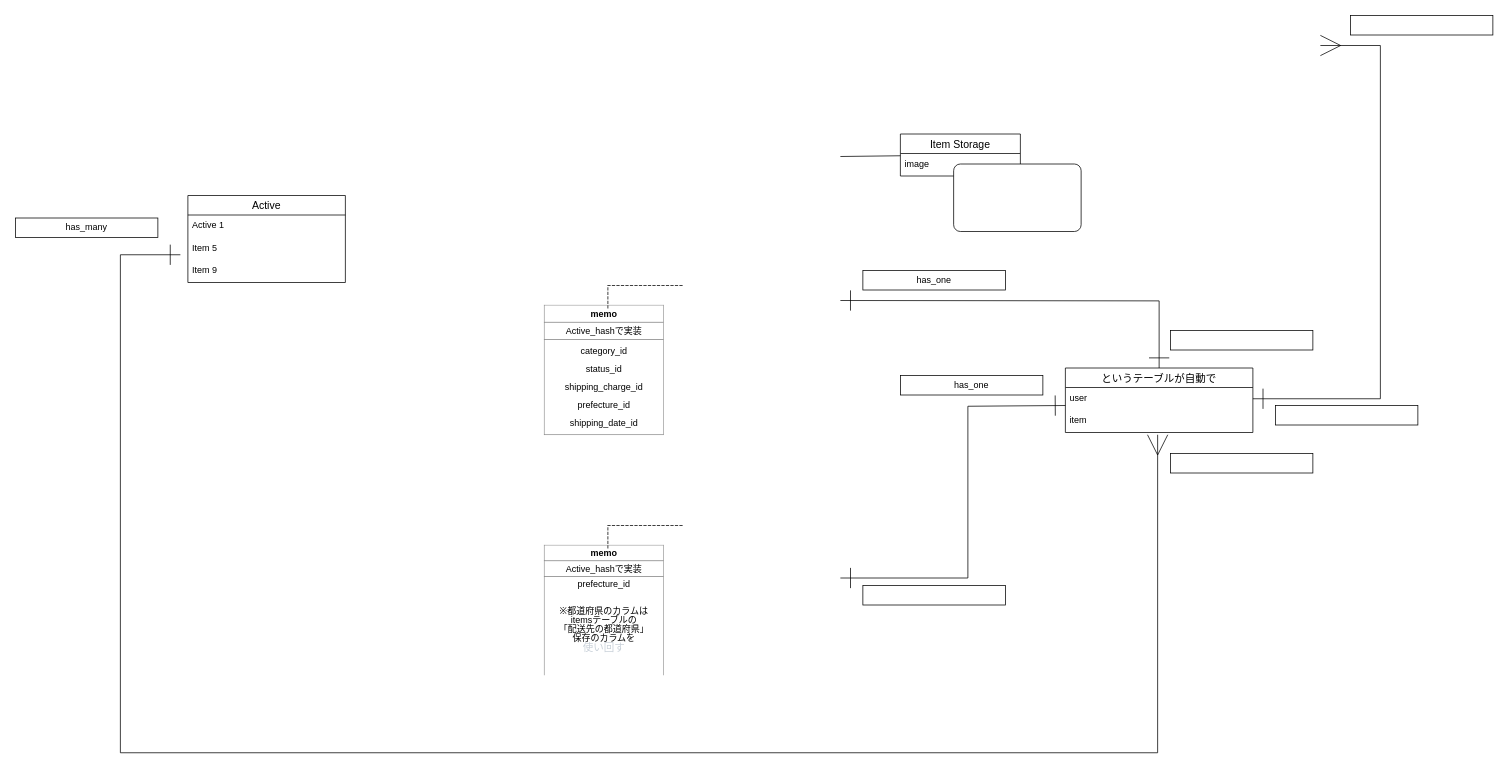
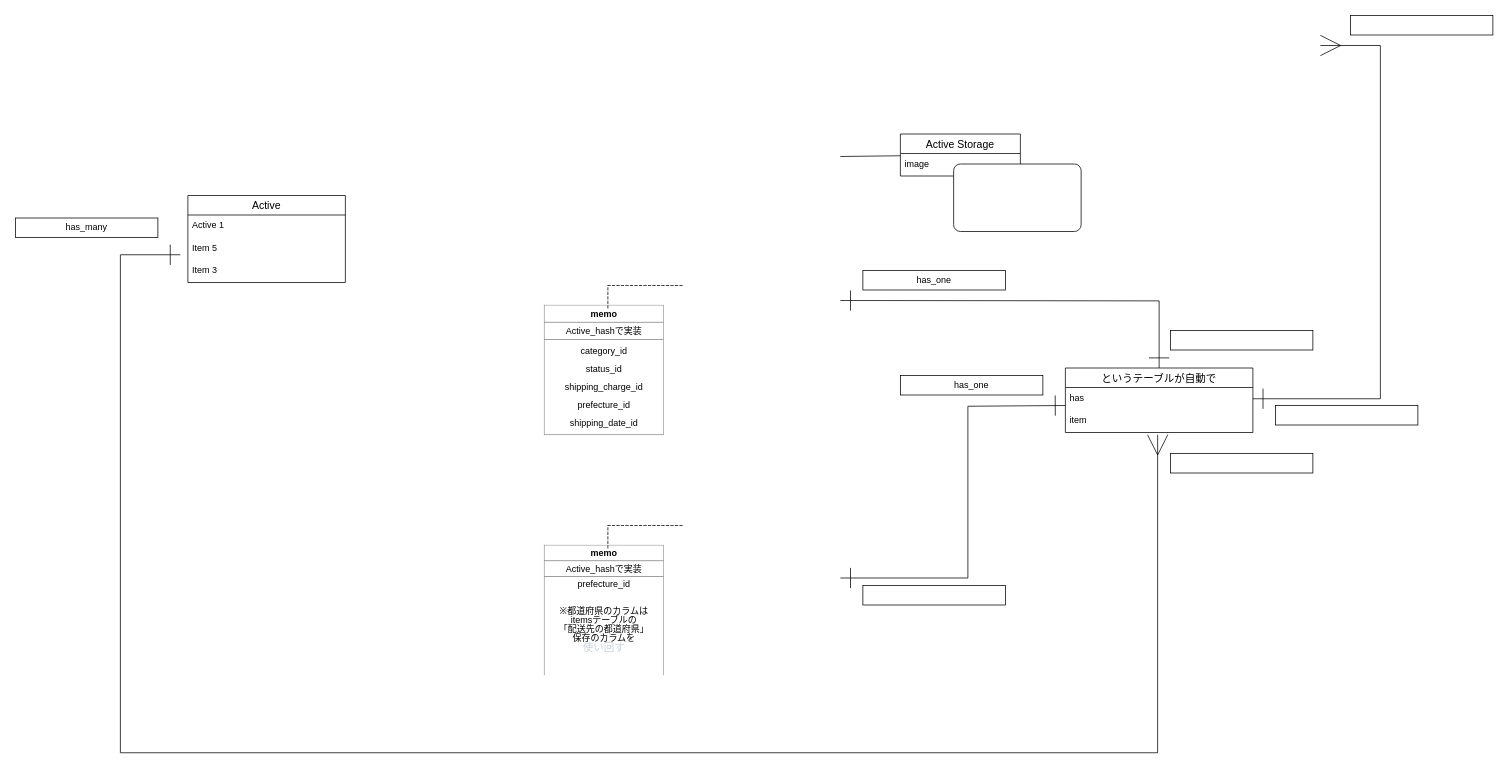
  <mxCell id="0" />
  <mxCell id="1" parent="0" />
  <mxCell id="2" value="Active" style="swimlane;fontStyle=0;childLayout=stackLayout;horizontal=1;startSize=26;horizontalStack=0;resizeParent=1;resizeParentMax=0;resizeLast=0;collapsible=1;marginBottom=0;align=center;fontSize=14;" parent="1" vertex="1"><mxGeometry x="250" y="260" width="210" height="116" as="geometry"><mxRectangle x="50" y="170" width="50" height="26" as="alternateBounds" /></mxGeometry></mxCell>
  <mxCell id="3" value="Active 1" style="text;strokeColor=none;fillColor=none;spacingLeft=4;spacingRight=4;overflow=hidden;rotatable=0;points=[[0,0.5],[1,0.5]];portConstraint=eastwest;fontSize=12;" parent="2" vertex="1"><mxGeometry y="26" width="210" height="30" as="geometry" /></mxCell>
  <mxCell id="4" value="Item 5" style="text;strokeColor=none;fillColor=none;spacingLeft=4;spacingRight=4;overflow=hidden;rotatable=0;points=[[0,0.5],[1,0.5]];portConstraint=eastwest;fontSize=12;" parent="2" vertex="1"><mxGeometry y="56" width="210" height="30" as="geometry" /></mxCell>
- <mxCell id="5" value="Item 9" style="text;strokeColor=none;fillColor=none;spacingLeft=4;spacingRight=4;overflow=hidden;rotatable=0;points=[[0,0.5],[1,0.5]];portConstraint=eastwest;fontSize=12;" parent="2" vertex="1"><mxGeometry y="86" width="210" height="30" as="geometry" /></mxCell>
+ <mxCell id="5" value="Item 3" style="text;strokeColor=none;fillColor=none;spacingLeft=4;spacingRight=4;overflow=hidden;rotatable=0;points=[[0,0.5],[1,0.5]];portConstraint=eastwest;fontSize=12;" parent="2" vertex="1"><mxGeometry y="86" width="210" height="30" as="geometry" /></mxCell>
  <mxCell id="6" value="" style="endArrow=none;html=1;rounded=0;" edge="1" parent="1" target="7"><mxGeometry relative="1" as="geometry"><mxPoint x="1120" y="208" as="sourcePoint" /><mxPoint x="1280" y="208" as="targetPoint" /></mxGeometry></mxCell>
- <mxCell id="7" value="Item Storage" style="swimlane;fontStyle=0;childLayout=stackLayout;horizontal=1;startSize=26;horizontalStack=0;resizeParent=1;resizeParentMax=0;resizeLast=0;collapsible=1;marginBottom=0;align=center;fontSize=14;" vertex="1" parent="1"><mxGeometry x="1200" y="178" width="160" height="56" as="geometry" /></mxCell>
+ <mxCell id="7" value="Active Storage" style="swimlane;fontStyle=0;childLayout=stackLayout;horizontal=1;startSize=26;horizontalStack=0;resizeParent=1;resizeParentMax=0;resizeLast=0;collapsible=1;marginBottom=0;align=center;fontSize=14;" vertex="1" parent="1"><mxGeometry x="1200" y="178" width="160" height="56" as="geometry" /></mxCell>
  <mxCell id="8" value="image" style="text;strokeColor=none;fillColor=none;spacingLeft=4;spacingRight=4;overflow=hidden;rotatable=0;points=[[0,0.5],[1,0.5]];portConstraint=eastwest;fontSize=12;" vertex="1" parent="7"><mxGeometry y="26" width="160" height="30" as="geometry" /></mxCell>
  <mxCell id="9" value="&lt;p class=&quot;p1&quot; style=&quot;margin: 0px ; font-stretch: normal ; line-height: normal ; font-family: &amp;#34;times&amp;#34; ; background-color: rgba(255 , 255 , 255 , 0)&quot;&gt;&lt;font color=&quot;#ffffff&quot;&gt;&lt;span class=&quot;s1&quot;&gt;active_storage_blobs&lt;/span&gt;&lt;/font&gt;&lt;/p&gt;&lt;p class=&quot;p1&quot; style=&quot;margin: 0px ; font-stretch: normal ; line-height: normal ; font-family: &amp;#34;times&amp;#34; ; background-color: rgba(255 , 255 , 255 , 0)&quot;&gt;&lt;font color=&quot;#ffffff&quot;&gt;&lt;span class=&quot;s2&quot; style=&quot;font-stretch: normal ; line-height: normal ; font-family: &amp;#34;helvetica&amp;#34;&quot;&gt;&amp;nbsp;&lt;/span&gt;&lt;span class=&quot;s3&quot; style=&quot;font-stretch: normal ; line-height: normal ; font-family: &amp;#34;hiragino sans&amp;#34;&quot;&gt;と&lt;/span&gt;&lt;span class=&quot;s2&quot; style=&quot;font-stretch: normal ; line-height: normal ; font-family: &amp;#34;helvetica&amp;#34;&quot;&gt;&amp;nbsp;&lt;/span&gt;&lt;/font&gt;&lt;/p&gt;&lt;p class=&quot;p1&quot; style=&quot;margin: 0px ; font-stretch: normal ; line-height: normal ; font-family: &amp;#34;times&amp;#34; ; background-color: rgba(255 , 255 , 255 , 0)&quot;&gt;&lt;font color=&quot;#ffffff&quot;&gt;&lt;span class=&quot;s1&quot;&gt;active_storage_attachments&lt;/span&gt;&lt;span class=&quot;s2&quot; style=&quot;font-stretch: normal ; line-height: normal ; font-family: &amp;#34;helvetica&amp;#34;&quot;&gt;&amp;nbsp;&lt;/span&gt;&lt;/font&gt;&lt;/p&gt;&lt;p class=&quot;p1&quot; style=&quot;margin: 0px ; font-stretch: normal ; line-height: normal ; font-family: &amp;#34;times&amp;#34; ; background-color: rgba(255 , 255 , 255 , 0)&quot;&gt;&lt;font color=&quot;#ffffff&quot;&gt;&lt;span class=&quot;s3&quot; style=&quot;font-stretch: normal ; line-height: normal ; font-family: &amp;#34;hiragino sans&amp;#34;&quot;&gt;というテーブルが自動で&lt;/span&gt;&lt;/font&gt;&lt;/p&gt;&lt;p class=&quot;p1&quot; style=&quot;margin: 0px ; font-stretch: normal ; line-height: normal ; font-family: &amp;#34;times&amp;#34; ; background-color: rgba(255 , 255 , 255 , 0)&quot;&gt;&lt;font color=&quot;#ffffff&quot;&gt;&lt;span class=&quot;s3&quot; style=&quot;font-stretch: normal ; line-height: normal ; font-family: &amp;#34;hiragino sans&amp;#34;&quot;&gt;生成される&lt;/span&gt;&lt;/font&gt;&lt;/p&gt;" style="rounded=1;arcSize=10;whiteSpace=wrap;html=1;align=center;" vertex="1" parent="1"><mxGeometry x="1271" y="218" width="170" height="90" as="geometry" /></mxCell>
  <mxCell id="10" value="というテーブルが自動で" style="swimlane;fontStyle=0;childLayout=stackLayout;horizontal=1;startSize=26;horizontalStack=0;resizeParent=1;resizeParentMax=0;resizeLast=0;collapsible=1;marginBottom=0;align=center;fontSize=14;" vertex="1" parent="1"><mxGeometry x="1420" y="490" width="250" height="86" as="geometry" /></mxCell>
- <mxCell id="11" value="user" style="text;strokeColor=none;fillColor=none;spacingLeft=4;spacingRight=4;overflow=hidden;rotatable=0;points=[[0,0.5],[1,0.5]];portConstraint=eastwest;fontSize=12;" vertex="1" parent="10"><mxGeometry y="26" width="250" height="30" as="geometry" /></mxCell>
+ <mxCell id="11" value="has" style="text;strokeColor=none;fillColor=none;spacingLeft=4;spacingRight=4;overflow=hidden;rotatable=0;points=[[0,0.5],[1,0.5]];portConstraint=eastwest;fontSize=12;" vertex="1" parent="10"><mxGeometry y="26" width="250" height="30" as="geometry" /></mxCell>
  <mxCell id="12" value="item" style="text;strokeColor=none;fillColor=none;spacingLeft=4;spacingRight=4;overflow=hidden;rotatable=0;points=[[0,0.5],[1,0.5]];portConstraint=eastwest;fontSize=12;" vertex="1" parent="10"><mxGeometry y="56" width="250" height="30" as="geometry" /></mxCell>
  <mxCell id="13" value="" style="endArrow=ERone;html=1;rounded=0;edgeStyle=orthogonalEdgeStyle;startArrow=ERmany;startFill=0;endSize=25;startSize=25;endFill=0;" edge="1" parent="1"><mxGeometry relative="1" as="geometry"><mxPoint x="1543" y="579" as="sourcePoint" /><mxPoint x="240" y="339" as="targetPoint" /><Array as="points"><mxPoint x="1543" y="1003" /><mxPoint x="160" y="1003" /><mxPoint x="160" y="339" /></Array></mxGeometry></mxCell>
  <mxCell id="14" value="" style="endArrow=ERone;html=1;rounded=0;startSize=25;endSize=25;edgeStyle=orthogonalEdgeStyle;entryX=0.5;entryY=0;entryDx=0;entryDy=0;startArrow=ERone;startFill=0;endFill=0;" edge="1" parent="1" target="10"><mxGeometry relative="1" as="geometry"><mxPoint x="1120" y="400" as="sourcePoint" /><mxPoint x="1540" y="400" as="targetPoint" /></mxGeometry></mxCell>
  <mxCell id="15" value="&lt;pre style=&quot;box-sizing: border-box ; margin-top: 0px ; margin-bottom: 0px ; padding: 5px 10px ; border-radius: 0px ; border: none ; letter-spacing: 1.495px&quot;&gt;&lt;span class=&quot;n&quot;&gt;&lt;font face=&quot;Helvetica&quot; color=&quot;#ffffff&quot;&gt;belongs_to&lt;/font&gt;&lt;/span&gt;&lt;/pre&gt;" style="whiteSpace=wrap;html=1;align=center;" vertex="1" parent="1"><mxGeometry x="1560" y="440" width="190" height="26" as="geometry" /></mxCell>
  <mxCell id="16" value="&lt;pre style=&quot;box-sizing: border-box ; margin-top: 0px ; margin-bottom: 0px ; padding: 5px 10px ; border-radius: 0px ; border: none ; letter-spacing: 1.495px&quot;&gt;&lt;span class=&quot;n&quot;&gt;&lt;font face=&quot;Helvetica&quot; color=&quot;#ffffff&quot;&gt;belongs_to&lt;/font&gt;&lt;/span&gt;&lt;/pre&gt;" style="whiteSpace=wrap;html=1;align=center;" vertex="1" parent="1"><mxGeometry x="1560" y="604" width="190" height="26" as="geometry" /></mxCell>
  <mxCell id="17" value="&lt;pre style=&quot;box-sizing: border-box ; margin-top: 0px ; margin-bottom: 0px ; padding: 5px 10px ; border-radius: 0px ; border: none ; letter-spacing: 1.495px&quot;&gt;&lt;span style=&quot;font-family: &amp;#34;helvetica&amp;#34; ; letter-spacing: normal&quot;&gt;has_many&lt;/span&gt;&lt;br&gt;&lt;/pre&gt;" style="whiteSpace=wrap;html=1;align=center;" vertex="1" parent="1"><mxGeometry x="20" y="290" width="190" height="26" as="geometry" /></mxCell>
  <mxCell id="18" value="has_one" style="whiteSpace=wrap;html=1;align=center;" vertex="1" parent="1"><mxGeometry x="1150" y="360" width="190" height="26" as="geometry" /></mxCell>
  <mxCell id="19" value="&lt;table border=&quot;1&quot; width=&quot;100%&quot; cellpadding=&quot;4&quot; style=&quot;width: 100% ; height: 100% ; border-collapse: collapse&quot;&gt;&lt;tbody style=&quot;line-height: 100%&quot;&gt;&lt;tr&gt;&lt;th align=&quot;center&quot;&gt;&lt;b&gt;memo&lt;/b&gt;&lt;/th&gt;&lt;/tr&gt;&lt;tr&gt;&lt;td align=&quot;center&quot;&gt;Active_hashで実装&lt;br&gt;&lt;/td&gt;&lt;/tr&gt;&lt;tr&gt;&lt;td align=&quot;center&quot;&gt;category_id&lt;br&gt;&lt;br&gt;status_id&lt;br&gt;&lt;br&gt;shipping_charge_id&lt;br&gt;&lt;br&gt;prefecture_id&lt;br&gt;&lt;br&gt;shipping_date_id&lt;br&gt;&lt;/td&gt;&lt;/tr&gt;&lt;/tbody&gt;&lt;/table&gt;" style="text;html=1;strokeColor=none;fillColor=none;overflow=fill;" vertex="1" parent="1"><mxGeometry x="725" y="406" width="160" height="174" as="geometry" /></mxCell>
  <mxCell id="20" value="" style="shape=partialRectangle;whiteSpace=wrap;html=1;bottom=0;right=0;fillColor=none;strokeColor=none;dashed=1;" vertex="1" parent="1"><mxGeometry x="810" y="386" width="100" height="14" as="geometry" /></mxCell>
  <mxCell id="21" value="" style="shape=partialRectangle;whiteSpace=wrap;html=1;bottom=0;right=0;fillColor=none;dashed=1;" vertex="1" parent="1"><mxGeometry x="810" y="380" width="100" height="30" as="geometry" /></mxCell>
  <mxCell id="22" value="" style="endArrow=ERone;html=1;rounded=0;startSize=25;endSize=25;startArrow=ERone;startFill=0;endFill=0;" edge="1" parent="1"><mxGeometry relative="1" as="geometry"><mxPoint x="1120" y="770" as="sourcePoint" /><mxPoint x="1420" y="540" as="targetPoint" /><Array as="points"><mxPoint x="1290" y="770" /><mxPoint x="1290" y="541" /></Array></mxGeometry></mxCell>
  <mxCell id="23" value="has_one" style="whiteSpace=wrap;html=1;align=center;" vertex="1" parent="1"><mxGeometry x="1200" y="500" width="190" height="26" as="geometry" /></mxCell>
  <mxCell id="24" value="&lt;pre style=&quot;box-sizing: border-box ; margin-top: 0px ; margin-bottom: 0px ; padding: 5px 10px ; border-radius: 0px ; border: none ; letter-spacing: 1.495px&quot;&gt;&lt;span class=&quot;n&quot;&gt;&lt;font face=&quot;Helvetica&quot; color=&quot;#ffffff&quot;&gt;belongs_to&lt;/font&gt;&lt;/span&gt;&lt;/pre&gt;" style="whiteSpace=wrap;html=1;align=center;" vertex="1" parent="1"><mxGeometry x="1150" y="780" width="190" height="26" as="geometry" /></mxCell>
  <mxCell id="25" value="" style="endArrow=ERone;html=1;rounded=0;startSize=25;endSize=25;entryX=1;entryY=0.5;entryDx=0;entryDy=0;startArrow=ERmany;startFill=0;endFill=0;" edge="1" parent="1" target="11"><mxGeometry relative="1" as="geometry"><mxPoint x="1760" y="60" as="sourcePoint" /><mxPoint x="1840" y="530" as="targetPoint" /><Array as="points"><mxPoint x="1840" y="60" /><mxPoint x="1840" y="531" /></Array></mxGeometry></mxCell>
  <mxCell id="26" value="&lt;pre style=&quot;box-sizing: border-box ; margin-top: 0px ; margin-bottom: 0px ; padding: 5px 10px ; border-radius: 0px ; border: none ; letter-spacing: 1.495px&quot;&gt;&lt;span class=&quot;n&quot;&gt;&lt;font face=&quot;Helvetica&quot; color=&quot;#ffffff&quot;&gt;belongs_to&lt;/font&gt;&lt;/span&gt;&lt;/pre&gt;" style="whiteSpace=wrap;html=1;align=center;" vertex="1" parent="1"><mxGeometry x="1800" y="20" width="190" height="26" as="geometry" /></mxCell>
  <mxCell id="27" value="&lt;pre style=&quot;box-sizing: border-box ; margin-top: 0px ; margin-bottom: 0px ; padding: 5px 10px ; border-radius: 0px ; border: none ; letter-spacing: 1.495px&quot;&gt;&lt;pre style=&quot;box-sizing: border-box ; margin-top: 0px ; margin-bottom: 0px ; padding: 5px 10px ; border-radius: 0px ; border: none ; letter-spacing: 1.495px&quot;&gt;&lt;span class=&quot;n&quot;&gt;&lt;font face=&quot;Helvetica&quot; color=&quot;#ffffff&quot;&gt;has_many&lt;/font&gt;&lt;/span&gt;&lt;/pre&gt;&lt;/pre&gt;" style="whiteSpace=wrap;html=1;align=center;" vertex="1" parent="1"><mxGeometry x="1700" y="540" width="190" height="26" as="geometry" /></mxCell>
  <mxCell id="28" value="&lt;table border=&quot;1&quot; width=&quot;100%&quot; cellpadding=&quot;4&quot; style=&quot;width: 100% ; height: 100% ; border-collapse: collapse&quot;&gt;&lt;tbody style=&quot;line-height: 100%&quot;&gt;&lt;tr&gt;&lt;th align=&quot;center&quot;&gt;&lt;b&gt;memo&lt;/b&gt;&lt;/th&gt;&lt;/tr&gt;&lt;tr&gt;&lt;td align=&quot;center&quot;&gt;Active_hashで実装&lt;br&gt;&lt;/td&gt;&lt;/tr&gt;&lt;tr&gt;&lt;td align=&quot;center&quot;&gt;prefecture_id&lt;br&gt;&lt;br&gt;&lt;br&gt;※都道府県のカラムは&lt;br&gt;itemsテーブルの&lt;br&gt;「配送先の都道府県」&lt;br&gt;保存のカラムを&lt;br style=&quot;box-sizing: border-box ; color: rgb(201 , 209 , 217) ; font-size: 14px&quot;&gt;&lt;span style=&quot;color: rgb(201 , 209 , 217) ; font-size: 14px&quot;&gt;使い回す&lt;/span&gt;&lt;br&gt;&lt;br&gt;&lt;br&gt;&lt;br&gt;&lt;br&gt;&lt;br&gt;&lt;/td&gt;&lt;/tr&gt;&lt;/tbody&gt;&lt;/table&gt;" style="text;html=1;strokeColor=none;fillColor=none;overflow=fill;" vertex="1" parent="1"><mxGeometry x="725" y="726" width="160" height="174" as="geometry" /></mxCell>
  <mxCell id="29" value="" style="shape=partialRectangle;whiteSpace=wrap;html=1;bottom=0;right=0;fillColor=none;dashed=1;" vertex="1" parent="1"><mxGeometry x="810" y="700" width="100" height="30" as="geometry" /></mxCell>
